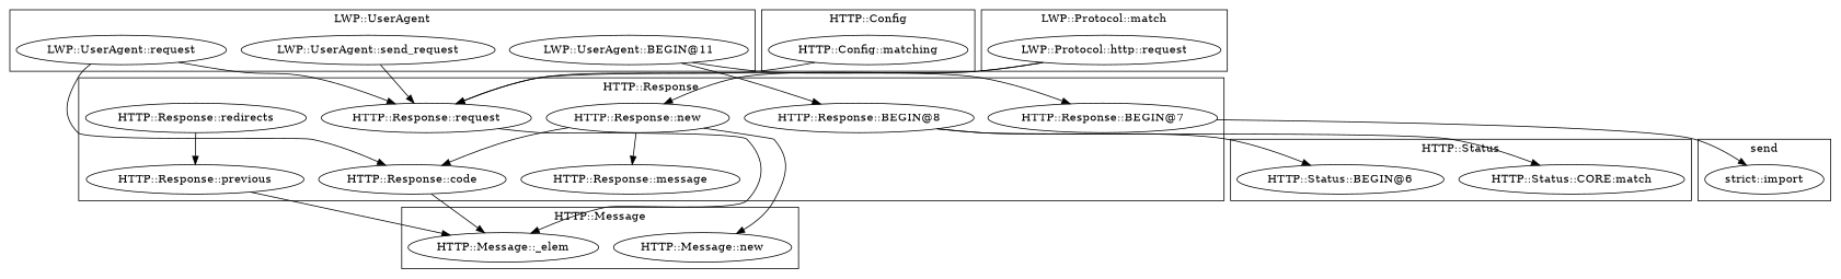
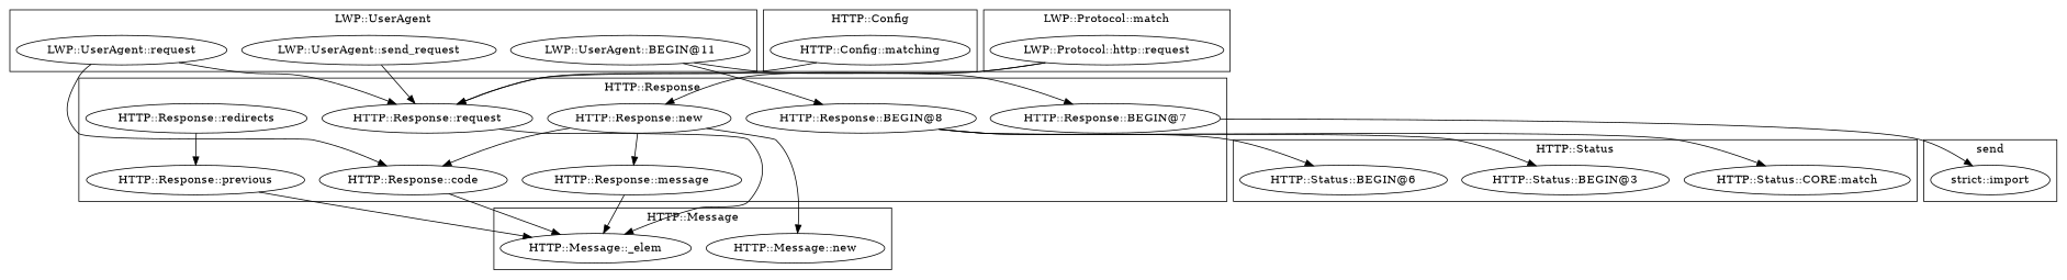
  digraph {
    "HTTP::Response::new"
    "HTTP::Response::request"
    "HTTP::Response::code"
    "HTTP::Response::BEGIN@8"
    "HTTP::Response::BEGIN@7"
    "HTTP::Response::previous"
    "HTTP::Response::redirects"
    "HTTP::Response::message"
    "LWP::UserAgent::BEGIN@11"
    "LWP::UserAgent::send_request"
    "LWP::UserAgent::request"
    "HTTP::Status::CORE:match"
+   "HTTP::Status::BEGIN@3"
    "HTTP::Status::BEGIN@6"
    "HTTP::Message::new"
    "HTTP::Message::_elem"
    "strict::import"
    "HTTP::Config::matching"
    "LWP::Protocol::http::request"
    subgraph cluster_1 {
      label="HTTP::Response"
      "HTTP::Response::new"
      "HTTP::Response::request"
      "HTTP::Response::code"
      "HTTP::Response::BEGIN@8"
      "HTTP::Response::BEGIN@7"
      "HTTP::Response::previous"
      "HTTP::Response::redirects"
      "HTTP::Response::message"
    }
    subgraph cluster_2 {
      label="LWP::UserAgent"
      "LWP::UserAgent::BEGIN@11"
      "LWP::UserAgent::send_request"
      "LWP::UserAgent::request"
    }
    subgraph cluster_3 {
      label="HTTP::Status"
      "HTTP::Status::CORE:match"
+     "HTTP::Status::BEGIN@3"
      "HTTP::Status::BEGIN@6"
    }
    subgraph cluster_4 {
      label="HTTP::Message"
      "HTTP::Message::new"
      "HTTP::Message::_elem"
    }
    subgraph cluster_5 {
      label=send
      "strict::import"
    }
    subgraph cluster_6 {
      label="HTTP::Config"
      "HTTP::Config::matching"
    }
    subgraph cluster_7 {
      label="LWP::Protocol::match"
      "LWP::Protocol::http::request"
    }
    "HTTP::Response::new" -> "HTTP::Response::code"
    "HTTP::Response::new" -> "HTTP::Response::message"
    "HTTP::Response::new" -> "HTTP::Message::new"
    "HTTP::Response::request" -> "HTTP::Message::_elem"
    "HTTP::Response::code" -> "HTTP::Message::_elem"
    "HTTP::Response::BEGIN@8" -> "HTTP::Status::CORE:match"
+   "HTTP::Response::BEGIN@8" -> "HTTP::Status::BEGIN@3"
    "HTTP::Response::BEGIN@8" -> "HTTP::Status::BEGIN@6"
    "HTTP::Response::BEGIN@7" -> "strict::import"
    "HTTP::Response::previous" -> "HTTP::Message::_elem"
    "HTTP::Response::redirects" -> "HTTP::Response::previous"
+   "HTTP::Response::message" -> "HTTP::Message::_elem"
    "LWP::UserAgent::BEGIN@11" -> "HTTP::Response::BEGIN@8"
    "LWP::UserAgent::BEGIN@11" -> "HTTP::Response::BEGIN@7"
    "LWP::UserAgent::send_request" -> "HTTP::Response::request"
    "LWP::UserAgent::request" -> "HTTP::Response::request"
    "LWP::UserAgent::request" -> "HTTP::Response::code"
    "HTTP::Config::matching" -> "HTTP::Response::request"
    "LWP::Protocol::http::request" -> "HTTP::Response::new"
    "LWP::Protocol::http::request" -> "HTTP::Response::request"
  }
